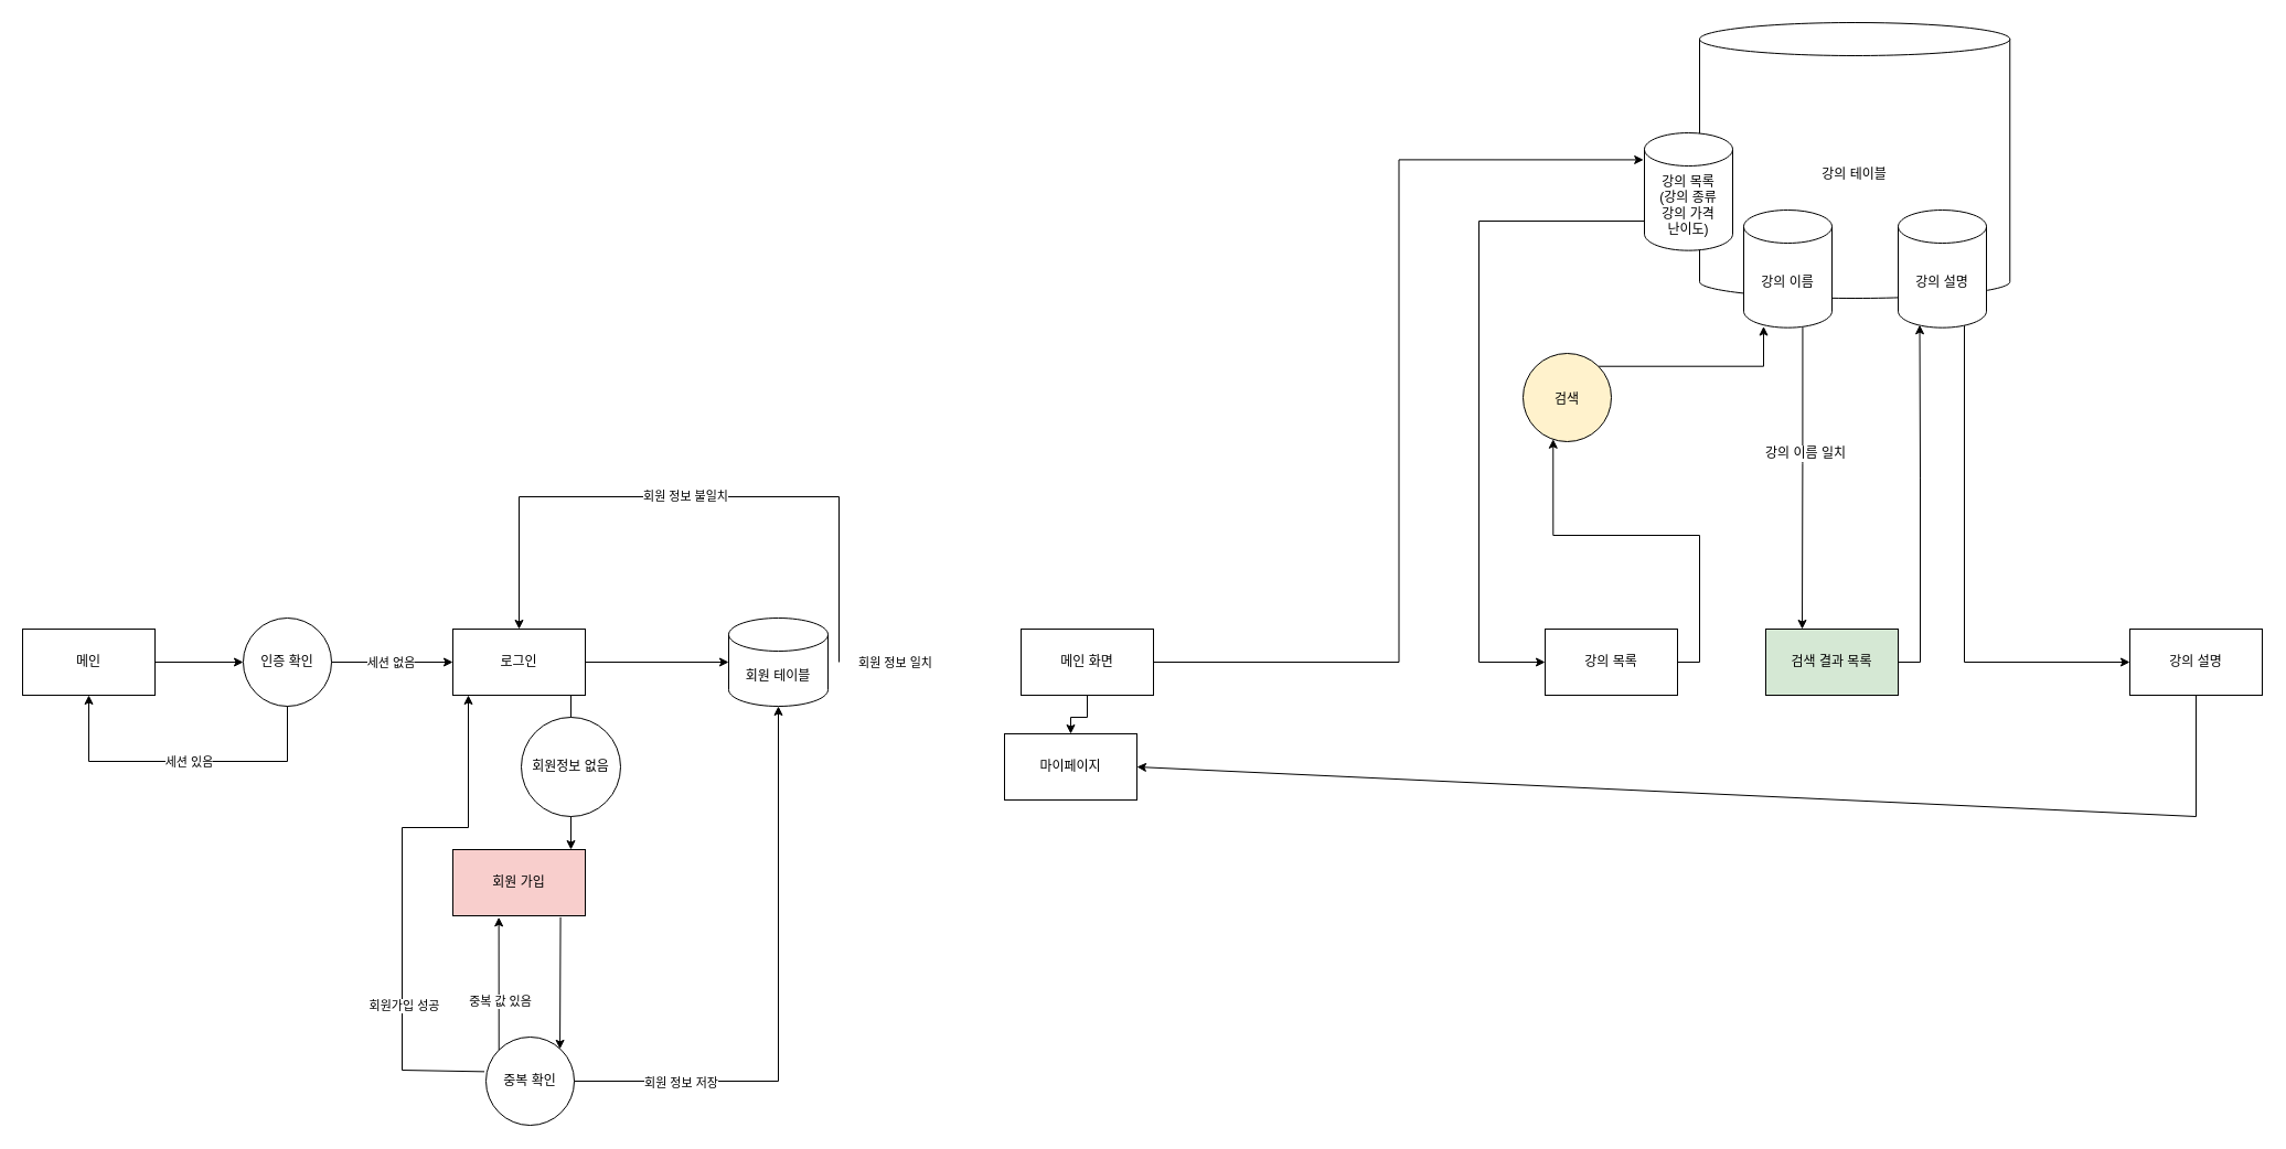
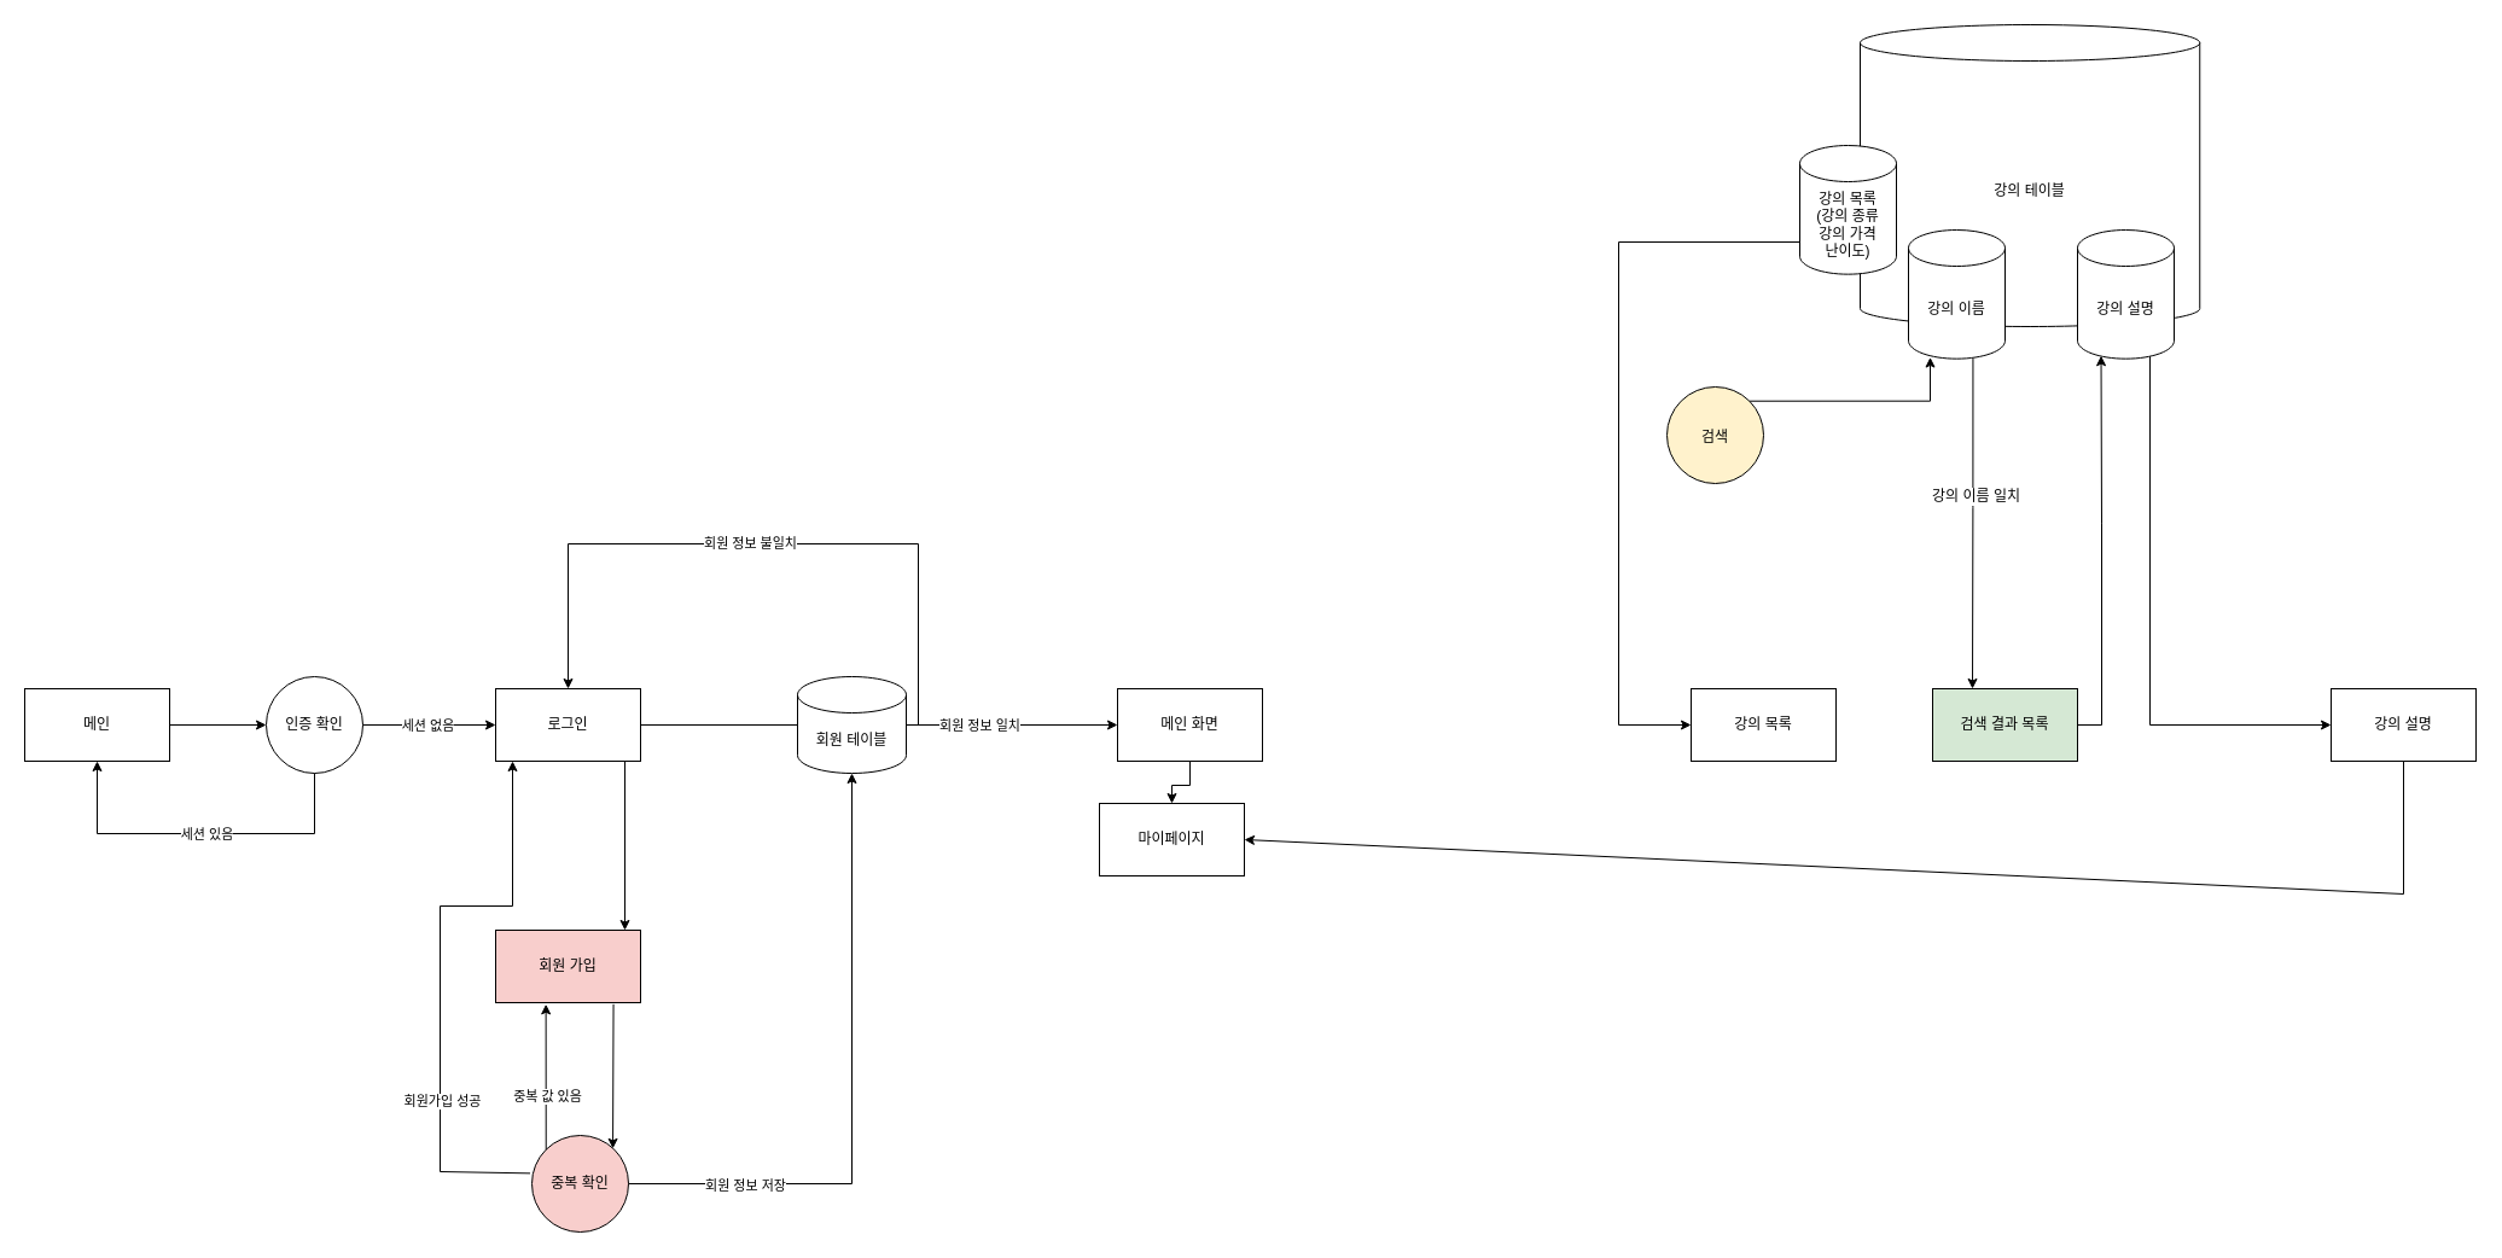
  <mxCell id="0" />
  <mxCell id="1" parent="0" />
  <mxCell id="2" value="메인" style="rounded=0;whiteSpace=wrap;html=1;" parent="1" vertex="1"><mxGeometry x="20" y="570" width="120" height="60" as="geometry" /></mxCell>
  <mxCell id="3" value="로그인" style="rounded=0;whiteSpace=wrap;html=1;" vertex="1" parent="1"><mxGeometry x="410" y="570" width="120" height="60" as="geometry" /></mxCell>
  <mxCell id="4" value="회원 가입" style="rounded=0;whiteSpace=wrap;html=1;fillColor=#f8cecc;" vertex="1" parent="1"><mxGeometry x="410" y="770" width="120" height="60" as="geometry" /></mxCell>
  <mxCell id="5" value="인증 확인" style="ellipse;whiteSpace=wrap;html=1;aspect=fixed;" vertex="1" parent="1"><mxGeometry x="220" y="560" width="80" height="80" as="geometry" /></mxCell>
  <mxCell id="6" value="" style="endArrow=classic;html=1;rounded=0;exitX=1;exitY=0.5;exitDx=0;exitDy=0;entryX=0;entryY=0.5;entryDx=0;entryDy=0;" edge="1" parent="1" source="2" target="5"><mxGeometry width="50" height="50" relative="1" as="geometry"><mxPoint x="50" y="730" as="sourcePoint" /><mxPoint x="100" y="680" as="targetPoint" /></mxGeometry></mxCell>
  <mxCell id="7" value="" style="endArrow=classic;html=1;rounded=0;exitX=0.5;exitY=1;exitDx=0;exitDy=0;entryX=0.5;entryY=1;entryDx=0;entryDy=0;" edge="1" parent="1" source="5" target="2"><mxGeometry width="50" height="50" relative="1" as="geometry"><mxPoint x="300" y="760" as="sourcePoint" /><mxPoint x="30" y="690" as="targetPoint" /><Array as="points"><mxPoint x="260" y="690" /><mxPoint x="80" y="690" /></Array></mxGeometry></mxCell>
  <mxCell id="8" value="세션 있음" style="edgeLabel;html=1;align=center;verticalAlign=middle;resizable=0;points=[];" vertex="1" connectable="0" parent="7"><mxGeometry x="-0.103" relative="1" as="geometry"><mxPoint x="-10" as="offset" /></mxGeometry></mxCell>
  <mxCell id="9" value="" style="endArrow=classic;html=1;rounded=0;exitX=1;exitY=0.5;exitDx=0;exitDy=0;entryX=0;entryY=0.5;entryDx=0;entryDy=0;" edge="1" parent="1" source="5" target="3"><mxGeometry width="50" height="50" relative="1" as="geometry"><mxPoint x="300" y="760" as="sourcePoint" /><mxPoint x="350" y="710" as="targetPoint" /></mxGeometry></mxCell>
  <mxCell id="10" value="세션 없음" style="edgeLabel;html=1;align=center;verticalAlign=middle;resizable=0;points=[];" vertex="1" connectable="0" parent="9"><mxGeometry x="-0.223" relative="1" as="geometry"><mxPoint x="10" as="offset" /></mxGeometry></mxCell>
  <mxCell id="11" value="" style="endArrow=classic;html=1;rounded=0;exitX=0.5;exitY=1;exitDx=0;exitDy=0;entryX=0.5;entryY=0;entryDx=0;entryDy=0;" edge="1" parent="1"><mxGeometry width="50" height="50" relative="1" as="geometry"><mxPoint x="517" y="630" as="sourcePoint" /><mxPoint x="517" y="770" as="targetPoint" /></mxGeometry></mxCell>
  <mxCell id="12" value="" style="endArrow=classic;html=1;rounded=0;entryX=0.25;entryY=1;entryDx=0;entryDy=0;exitX=-0.018;exitY=0.392;exitDx=0;exitDy=0;exitPerimeter=0;" edge="1" parent="1" source="17"><mxGeometry width="50" height="50" relative="1" as="geometry"><mxPoint x="420" y="990" as="sourcePoint" /><mxPoint x="424" y="630" as="targetPoint" /><Array as="points"><mxPoint x="364" y="970" /><mxPoint x="364" y="750" /><mxPoint x="424" y="750" /></Array></mxGeometry></mxCell>
  <mxCell id="13" value="회원가입 성공" style="edgeLabel;html=1;align=center;verticalAlign=middle;resizable=0;points=[];" vertex="1" connectable="0" parent="12"><mxGeometry x="0.133" y="-1" relative="1" as="geometry"><mxPoint y="136" as="offset" /></mxGeometry></mxCell>
  <mxCell id="14" value="" style="edgeStyle=orthogonalEdgeStyle;rounded=0;orthogonalLoop=1;jettySize=auto;html=1;" edge="1" parent="1" source="16" target="39"><mxGeometry relative="1" as="geometry" /></mxCell>
- <mxCell id="15" style="edgeStyle=orthogonalEdgeStyle;rounded=0;orthogonalLoop=1;jettySize=auto;html=1;exitX=1;exitY=0.5;exitDx=0;exitDy=0;entryX=-0.01;entryY=0.229;entryDx=0;entryDy=0;entryPerimeter=0;" edge="1" parent="1" source="16" target="43"><mxGeometry relative="1" as="geometry" /></mxCell>
  <mxCell id="16" value="메인 화면" style="rounded=0;whiteSpace=wrap;html=1;" vertex="1" parent="1"><mxGeometry x="925" y="570" width="120" height="60" as="geometry" /></mxCell>
- <mxCell id="17" value="중복 확인" style="ellipse;whiteSpace=wrap;html=1;aspect=fixed;" vertex="1" parent="1"><mxGeometry x="440" y="940" width="80" height="80" as="geometry" /></mxCell>
+ <mxCell id="17" value="중복 확인" style="ellipse;whiteSpace=wrap;html=1;aspect=fixed;fillColor=#f8cecc;" vertex="1" parent="1"><mxGeometry x="440" y="940" width="80" height="80" as="geometry" /></mxCell>
  <mxCell id="18" value="" style="endArrow=classic;html=1;rounded=0;exitX=0.813;exitY=1.022;exitDx=0;exitDy=0;exitPerimeter=0;entryX=0.838;entryY=0.136;entryDx=0;entryDy=0;entryPerimeter=0;" edge="1" parent="1" source="4" target="17"><mxGeometry width="50" height="50" relative="1" as="geometry"><mxPoint x="470" y="810" as="sourcePoint" /><mxPoint x="520" y="760" as="targetPoint" /></mxGeometry></mxCell>
  <mxCell id="19" value="" style="endArrow=classic;html=1;rounded=0;exitX=0;exitY=0;exitDx=0;exitDy=0;entryX=0.347;entryY=1.022;entryDx=0;entryDy=0;entryPerimeter=0;" edge="1" parent="1" source="17" target="4"><mxGeometry width="50" height="50" relative="1" as="geometry"><mxPoint x="470" y="810" as="sourcePoint" /><mxPoint x="520" y="760" as="targetPoint" /></mxGeometry></mxCell>
  <mxCell id="20" value="중복 값 있음" style="edgeLabel;html=1;align=center;verticalAlign=middle;resizable=0;points=[];" vertex="1" connectable="0" parent="19"><mxGeometry x="-0.272" y="-1" relative="1" as="geometry"><mxPoint as="offset" /></mxGeometry></mxCell>
- <mxCell id="21" value="" style="endArrow=classic;html=1;rounded=0;exitX=1;exitY=0.5;exitDx=0;exitDy=0;" edge="1" parent="1" source="3" target="22"><mxGeometry width="50" height="50" relative="1" as="geometry"><mxPoint x="470" y="810" as="sourcePoint" /><mxPoint x="520" y="760" as="targetPoint" /></mxGeometry></mxCell>
+ <mxCell id="21" value="" style="endArrow=classic;html=1;rounded=0;exitX=1;exitY=0.5;exitDx=0;exitDy=0;entryX=0;entryY=0.5;entryDx=0;entryDy=0;" edge="1" parent="1" source="3" target="16"><mxGeometry width="50" height="50" relative="1" as="geometry"><mxPoint x="470" y="810" as="sourcePoint" /><mxPoint x="520" y="760" as="targetPoint" /></mxGeometry></mxCell>
  <mxCell id="22" value="회원 테이블" style="shape=cylinder3;whiteSpace=wrap;html=1;boundedLbl=1;backgroundOutline=1;size=15;" vertex="1" parent="1"><mxGeometry x="660" y="560" width="90" height="80" as="geometry" /></mxCell>
  <mxCell id="23" value="" style="endArrow=classic;html=1;rounded=0;entryX=0.5;entryY=1;entryDx=0;entryDy=0;entryPerimeter=0;exitX=1;exitY=0.5;exitDx=0;exitDy=0;" edge="1" parent="1" source="17" target="22"><mxGeometry width="50" height="50" relative="1" as="geometry"><mxPoint x="610" y="850" as="sourcePoint" /><mxPoint x="520" y="760" as="targetPoint" /><Array as="points"><mxPoint x="705" y="980" /></Array></mxGeometry></mxCell>
  <mxCell id="24" value="회원 정보 저장" style="edgeLabel;html=1;align=center;verticalAlign=middle;resizable=0;points=[];" vertex="1" connectable="0" parent="23"><mxGeometry x="-0.623" y="-3" relative="1" as="geometry"><mxPoint x="-3" y="-2" as="offset" /></mxGeometry></mxCell>
- <mxCell id="25" style="edgeStyle=orthogonalEdgeStyle;rounded=0;orthogonalLoop=1;jettySize=auto;html=1;exitX=1;exitY=0.5;exitDx=0;exitDy=0;entryX=0.341;entryY=0.972;entryDx=0;entryDy=0;entryPerimeter=0;fontSize=16;" edge="1" parent="1" source="26" target="45"><mxGeometry relative="1" as="geometry" /></mxCell>
  <mxCell id="26" value="강의 목록" style="whiteSpace=wrap;html=1;rounded=0;" vertex="1" parent="1"><mxGeometry x="1400" y="570" width="120" height="60" as="geometry" /></mxCell>
  <mxCell id="27" style="edgeStyle=orthogonalEdgeStyle;rounded=0;orthogonalLoop=1;jettySize=auto;html=1;exitX=1;exitY=0.5;exitDx=0;exitDy=0;entryX=0.244;entryY=0.977;entryDx=0;entryDy=0;entryPerimeter=0;" edge="1" parent="1" source="28" target="42"><mxGeometry relative="1" as="geometry" /></mxCell>
  <mxCell id="28" value="검색 결과 목록" style="whiteSpace=wrap;html=1;rounded=0;fillColor=#d5e8d4;" vertex="1" parent="1"><mxGeometry x="1600" y="570" width="120" height="60" as="geometry" /></mxCell>
  <mxCell id="29" style="edgeStyle=orthogonalEdgeStyle;rounded=0;orthogonalLoop=1;jettySize=auto;html=1;exitX=0.02;exitY=0.763;exitDx=0;exitDy=0;exitPerimeter=0;entryX=0;entryY=0.5;entryDx=0;entryDy=0;" edge="1" parent="1" source="43" target="26"><mxGeometry relative="1" as="geometry"><Array as="points"><mxPoint x="1492" y="200" /><mxPoint x="1340" y="200" /><mxPoint x="1340" y="600" /></Array></mxGeometry></mxCell>
  <mxCell id="30" style="edgeStyle=orthogonalEdgeStyle;rounded=0;orthogonalLoop=1;jettySize=auto;html=1;exitX=0.766;exitY=0.972;exitDx=0;exitDy=0;exitPerimeter=0;entryX=0;entryY=0.5;entryDx=0;entryDy=0;" edge="1" parent="1" source="42" target="34"><mxGeometry relative="1" as="geometry"><Array as="points"><mxPoint x="1780" y="294" /><mxPoint x="1780" y="600" /></Array></mxGeometry></mxCell>
  <mxCell id="31" style="edgeStyle=orthogonalEdgeStyle;rounded=0;orthogonalLoop=1;jettySize=auto;html=1;exitX=0.668;exitY=0.999;exitDx=0;exitDy=0;exitPerimeter=0;" edge="1" parent="1" source="41"><mxGeometry relative="1" as="geometry"><mxPoint x="1633" y="570" as="targetPoint" /><Array as="points"><mxPoint x="1633" y="420" /><mxPoint x="1633" y="570" /></Array></mxGeometry></mxCell>
  <mxCell id="32" value="강의 이름 일치" style="edgeLabel;html=1;align=center;verticalAlign=middle;resizable=0;points=[];fontSize=12;" vertex="1" connectable="0" parent="31"><mxGeometry x="-0.163" y="2" relative="1" as="geometry"><mxPoint as="offset" /></mxGeometry></mxCell>
  <mxCell id="33" value="강의 테이블" style="shape=cylinder3;whiteSpace=wrap;html=1;boundedLbl=1;backgroundOutline=1;size=15;" vertex="1" parent="1"><mxGeometry x="1540" y="20" width="281.25" height="250" as="geometry" /></mxCell>
  <mxCell id="34" value="강의 설명" style="whiteSpace=wrap;html=1;rounded=0;" vertex="1" parent="1"><mxGeometry x="1930" y="570" width="120" height="60" as="geometry" /></mxCell>
  <mxCell id="35" value="" style="endArrow=classic;html=1;rounded=0;entryX=0.5;entryY=0;entryDx=0;entryDy=0;" edge="1" parent="1" target="3"><mxGeometry width="50" height="50" relative="1" as="geometry"><mxPoint x="760" y="600" as="sourcePoint" /><mxPoint x="460" y="450" as="targetPoint" /><Array as="points"><mxPoint x="760" y="450" /><mxPoint x="470" y="450" /></Array></mxGeometry></mxCell>
  <mxCell id="36" value="회원 정보 불일치" style="edgeLabel;html=1;align=center;verticalAlign=middle;resizable=0;points=[];" vertex="1" connectable="0" parent="35"><mxGeometry x="0.152" y="-1" relative="1" as="geometry"><mxPoint x="33" as="offset" /></mxGeometry></mxCell>
  <mxCell id="37" value="회원 정보 일치" style="edgeLabel;html=1;align=center;verticalAlign=middle;resizable=0;points=[];" vertex="1" connectable="0" parent="1"><mxGeometry x="810.002" y="600" as="geometry" /></mxCell>
- <mxCell id="38" value="회원정보 없음" style="ellipse;whiteSpace=wrap;html=1;aspect=fixed;" vertex="1" parent="1"><mxGeometry x="472" y="650" width="90" height="90" as="geometry" /></mxCell>
  <mxCell id="39" value="마이페이지" style="rounded=0;whiteSpace=wrap;html=1;" vertex="1" parent="1"><mxGeometry x="910" y="665" width="120" height="60" as="geometry" /></mxCell>
  <mxCell id="40" value="" style="endArrow=classic;html=1;rounded=0;exitX=0.5;exitY=1;exitDx=0;exitDy=0;entryX=1;entryY=0.5;entryDx=0;entryDy=0;" edge="1" parent="1" source="34" target="39"><mxGeometry width="50" height="50" relative="1" as="geometry"><mxPoint x="1220" y="460" as="sourcePoint" /><mxPoint x="1270" y="410" as="targetPoint" /><Array as="points"><mxPoint x="1990" y="740" /></Array></mxGeometry></mxCell>
  <mxCell id="41" value="강의 이름" style="shape=cylinder3;whiteSpace=wrap;html=1;boundedLbl=1;backgroundOutline=1;size=15;" vertex="1" parent="1"><mxGeometry x="1580" y="190" width="80" height="106.67" as="geometry" /></mxCell>
  <mxCell id="42" value="강의 설명" style="shape=cylinder3;whiteSpace=wrap;html=1;boundedLbl=1;backgroundOutline=1;size=15;" vertex="1" parent="1"><mxGeometry x="1720" y="190" width="80" height="106.67" as="geometry" /></mxCell>
  <mxCell id="43" value="강의 목록&lt;br&gt;(강의 종류&lt;br&gt;강의 가격&lt;br&gt;난이도)" style="shape=cylinder3;whiteSpace=wrap;html=1;boundedLbl=1;backgroundOutline=1;size=15;" vertex="1" parent="1"><mxGeometry x="1490" y="120" width="80" height="106.67" as="geometry" /></mxCell>
  <mxCell id="44" style="edgeStyle=orthogonalEdgeStyle;rounded=0;orthogonalLoop=1;jettySize=auto;html=1;exitX=1;exitY=0;exitDx=0;exitDy=0;entryX=0.225;entryY=0.989;entryDx=0;entryDy=0;entryPerimeter=0;fontSize=16;" edge="1" parent="1" source="45" target="41"><mxGeometry relative="1" as="geometry" /></mxCell>
  <mxCell id="45" value="&lt;span style=&quot;font-size: 12px;&quot;&gt;검색&lt;/span&gt;" style="ellipse;whiteSpace=wrap;html=1;aspect=fixed;fontSize=16;fillColor=#fff2cc;" vertex="1" parent="1"><mxGeometry x="1380" y="320" width="80" height="80" as="geometry" /></mxCell>
